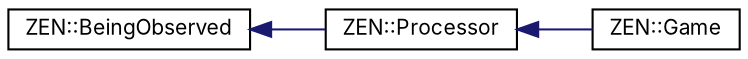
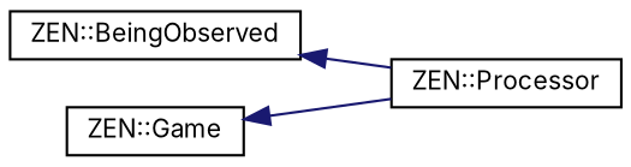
  digraph {
    fontname=Inter
    rankdir=LR
    node [color=black fillcolor=white fontname=Inter fontsize=10 shape=record style=filled]
    edge [color=midnightblue dir=back fontname=Inter fontsize=10 labelfontname=Helvetica labelfontsize=10 style=solid]
    n1 [height=0.2 label="ZEN::BeingObserved" width=0.4]
    n2 [height=0.2 label="ZEN::Processor" width=0.4]
    n3 [height=0.2 label="ZEN::Game" width=0.4]
    n1 -> n2
-   n2 -> n3
+   n3 -> n2
  }
